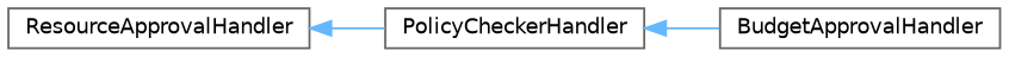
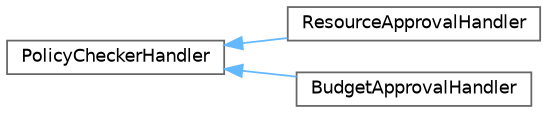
  digraph {
    rankdir=LR
    node [color=grey40 fillcolor=white fontname=Helvetica fontsize=10 shape=box style=filled]
    edge [color=steelblue1 dir=back fontname=Helvetica fontsize=10 labelfontname=Helvetica labelfontsize=10 style=solid]
    n1 [height=0.2 label=ResourceApprovalHandler width=0.4]
    n2 [height=0.2 label=PolicyCheckerHandler width=0.4]
    n3 [height=0.2 label=BudgetApprovalHandler width=0.4]
-   n1 -> n2
+   n2 -> n1
    n2 -> n3
  }
